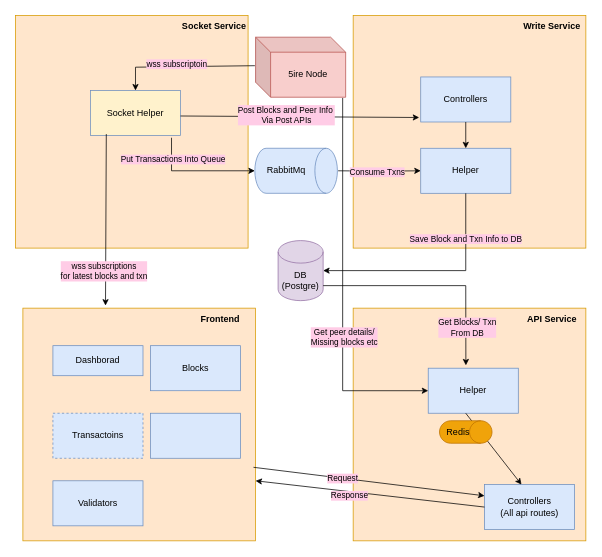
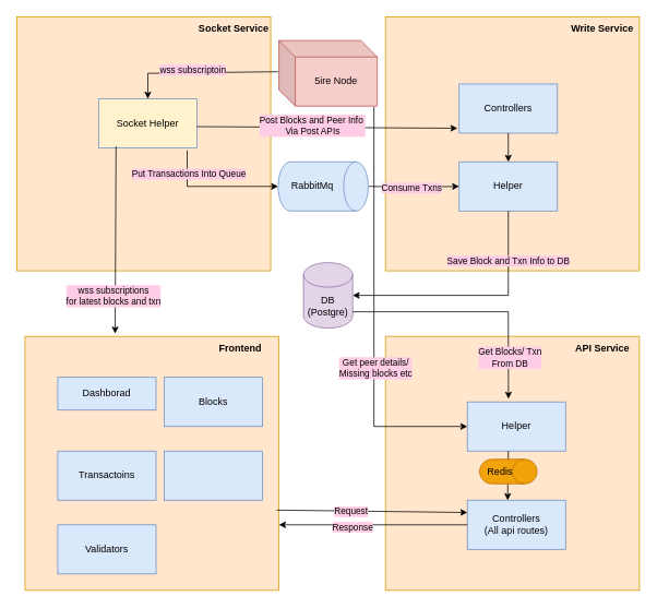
  <mxCell id="0" />
  <mxCell id="1" parent="0" />
  <mxCell id="2" value="" style="whiteSpace=wrap;html=1;aspect=fixed;fillColor=#ffe6cc;strokeColor=#d79b00;" vertex="1" parent="1"><mxGeometry x="20" y="20" width="310" height="310" as="geometry" /></mxCell>
  <mxCell id="3" value="" style="whiteSpace=wrap;html=1;aspect=fixed;fillColor=#ffe6cc;strokeColor=#d79b00;" vertex="1" parent="1"><mxGeometry x="470" y="20" width="310" height="310" as="geometry" /></mxCell>
  <mxCell id="4" value="5ire Node" style="shape=cube;whiteSpace=wrap;html=1;boundedLbl=1;backgroundOutline=1;darkOpacity=0.05;darkOpacity2=0.1;fillColor=#f8cecc;strokeColor=#b85450;" vertex="1" parent="1"><mxGeometry x="340" y="49" width="120" height="80" as="geometry" /></mxCell>
  <mxCell id="5" value="" style="whiteSpace=wrap;html=1;aspect=fixed;fillColor=#ffe6cc;strokeColor=#d79b00;" vertex="1" parent="1"><mxGeometry x="30" y="410" width="310" height="310" as="geometry" /></mxCell>
  <mxCell id="6" value="" style="whiteSpace=wrap;html=1;aspect=fixed;fillColor=#ffe6cc;strokeColor=#d79b00;" vertex="1" parent="1"><mxGeometry x="470" y="410" width="310" height="310" as="geometry" /></mxCell>
  <mxCell id="7" value="Socket Service" style="text;html=1;strokeColor=none;fillColor=none;align=center;verticalAlign=middle;whiteSpace=wrap;rounded=0;fontStyle=1" vertex="1" parent="1"><mxGeometry x="240" y="20" width="90" height="30" as="geometry" /></mxCell>
  <mxCell id="8" value="Write Service" style="text;html=1;strokeColor=none;fillColor=none;align=center;verticalAlign=middle;whiteSpace=wrap;rounded=0;fontStyle=1" vertex="1" parent="1"><mxGeometry x="690" y="20" width="90" height="30" as="geometry" /></mxCell>
  <mxCell id="9" value="Frontend" style="text;html=1;strokeColor=none;fillColor=none;align=center;verticalAlign=middle;whiteSpace=wrap;rounded=0;fontStyle=1" vertex="1" parent="1"><mxGeometry x="248" y="410" width="90" height="30" as="geometry" /></mxCell>
  <mxCell id="10" value="API Service" style="text;html=1;strokeColor=none;fillColor=none;align=center;verticalAlign=middle;whiteSpace=wrap;rounded=0;fontStyle=1" vertex="1" parent="1"><mxGeometry x="690" y="410" width="90" height="30" as="geometry" /></mxCell>
  <mxCell id="11" value="" style="shape=cylinder3;whiteSpace=wrap;html=1;boundedLbl=1;backgroundOutline=1;size=15;rotation=90;fillColor=#dae8fc;strokeColor=#6c8ebf;" vertex="1" parent="1"><mxGeometry x="364" y="172" width="60" height="110" as="geometry" /></mxCell>
  <mxCell id="12" value="Socket Helper" style="rounded=0;whiteSpace=wrap;html=1;fillColor=#fff2cc;strokeColor=#6c8ebf;" vertex="1" parent="1"><mxGeometry x="120" y="120" width="120" height="60" as="geometry" /></mxCell>
  <mxCell id="13" value="" style="endArrow=classic;html=1;rounded=0;entryX=0.5;entryY=0;entryDx=0;entryDy=0;exitX=-0.008;exitY=0.475;exitDx=0;exitDy=0;exitPerimeter=0;" edge="1" parent="1" source="4" target="12"><mxGeometry width="50" height="50" relative="1" as="geometry"><mxPoint x="360" y="250" as="sourcePoint" /><mxPoint x="410" y="200" as="targetPoint" /><Array as="points"><mxPoint x="180" y="89" /></Array></mxGeometry></mxCell>
  <mxCell id="14" value="wss subscriptoin" style="edgeLabel;html=1;align=center;verticalAlign=middle;resizable=0;points=[];labelBackgroundColor=#FFCCE6;" vertex="1" connectable="0" parent="13"><mxGeometry x="0.34" y="-4" relative="1" as="geometry"><mxPoint x="23" as="offset" /></mxGeometry></mxCell>
  <mxCell id="15" value="" style="edgeStyle=orthogonalEdgeStyle;rounded=0;orthogonalLoop=1;jettySize=auto;html=1;entryX=0;entryY=0.5;entryDx=0;entryDy=0;" edge="1" parent="1" target="20"><mxGeometry relative="1" as="geometry"><mxPoint x="450" y="227" as="sourcePoint" /></mxGeometry></mxCell>
  <mxCell id="16" value="Consume Txns" style="edgeLabel;html=1;align=center;verticalAlign=middle;resizable=0;points=[];labelBackgroundColor=#FFCCE6;" vertex="1" connectable="0" parent="15"><mxGeometry x="0.149" y="-1" relative="1" as="geometry"><mxPoint x="-11" as="offset" /></mxGeometry></mxCell>
  <mxCell id="17" value="RabbitMq" style="text;html=1;strokeColor=none;fillColor=none;align=center;verticalAlign=middle;whiteSpace=wrap;rounded=0;" vertex="1" parent="1"><mxGeometry x="351" y="211" width="60" height="30" as="geometry" /></mxCell>
  <mxCell id="18" value="" style="endArrow=classic;html=1;rounded=0;exitX=0.9;exitY=1.05;exitDx=0;exitDy=0;exitPerimeter=0;entryX=0.5;entryY=1;entryDx=0;entryDy=0;entryPerimeter=0;" edge="1" parent="1" source="12" target="11"><mxGeometry width="50" height="50" relative="1" as="geometry"><mxPoint x="360" y="250" as="sourcePoint" /><mxPoint x="410" y="200" as="targetPoint" /><Array as="points"><mxPoint x="228" y="227" /></Array></mxGeometry></mxCell>
  <mxCell id="19" value="Put Transactions Into Queue" style="edgeLabel;html=1;align=center;verticalAlign=middle;resizable=0;points=[];labelBackgroundColor=#FFCCE6;" vertex="1" connectable="0" parent="18"><mxGeometry x="-0.48" y="1" relative="1" as="geometry"><mxPoint y="-12" as="offset" /></mxGeometry></mxCell>
  <mxCell id="20" value="Helper" style="rounded=0;whiteSpace=wrap;html=1;fillColor=#dae8fc;strokeColor=#6c8ebf;" vertex="1" parent="1"><mxGeometry x="560" y="197" width="120" height="60" as="geometry" /></mxCell>
  <mxCell id="21" value="Controllers" style="rounded=0;whiteSpace=wrap;html=1;fillColor=#dae8fc;strokeColor=#6c8ebf;" vertex="1" parent="1"><mxGeometry x="560" y="102" width="120" height="60" as="geometry" /></mxCell>
  <mxCell id="22" value="DB&lt;br&gt;(Postgre)" style="shape=cylinder3;whiteSpace=wrap;html=1;boundedLbl=1;backgroundOutline=1;size=15;fillColor=#e1d5e7;strokeColor=#9673a6;" vertex="1" parent="1"><mxGeometry x="370" y="320" width="60" height="80" as="geometry" /></mxCell>
  <mxCell id="23" value="" style="endArrow=classic;html=1;rounded=0;exitX=0.5;exitY=1;exitDx=0;exitDy=0;entryX=1;entryY=0.5;entryDx=0;entryDy=0;entryPerimeter=0;" edge="1" parent="1" source="20" target="22"><mxGeometry width="50" height="50" relative="1" as="geometry"><mxPoint x="360" y="330" as="sourcePoint" /><mxPoint x="410" y="280" as="targetPoint" /><Array as="points"><mxPoint x="620" y="360" /></Array></mxGeometry></mxCell>
  <mxCell id="24" value="Save Block and Txn Info to DB" style="edgeLabel;html=1;align=center;verticalAlign=middle;resizable=0;points=[];labelBackgroundColor=#FFCCE6;" vertex="1" connectable="0" parent="23"><mxGeometry x="-0.59" y="-1" relative="1" as="geometry"><mxPoint as="offset" /></mxGeometry></mxCell>
  <mxCell id="25" value="" style="endArrow=classic;html=1;rounded=0;exitX=0.5;exitY=1;exitDx=0;exitDy=0;" edge="1" parent="1" source="21" target="20"><mxGeometry width="50" height="50" relative="1" as="geometry"><mxPoint x="360" y="330" as="sourcePoint" /><mxPoint x="410" y="280" as="targetPoint" /></mxGeometry></mxCell>
  <mxCell id="26" value="" style="endArrow=classic;html=1;rounded=0;exitX=1;exitY=0.5;exitDx=0;exitDy=0;entryX=-0.017;entryY=0.867;entryDx=0;entryDy=0;entryPerimeter=0;" edge="1" parent="1"><mxGeometry width="50" height="50" relative="1" as="geometry"><mxPoint x="240" y="154" as="sourcePoint" /><mxPoint x="557.96" y="156.02" as="targetPoint" /></mxGeometry></mxCell>
  <mxCell id="27" value="Post Blocks and Peer Info&amp;nbsp;&lt;br&gt;Via Post APIs" style="edgeLabel;html=1;align=center;verticalAlign=middle;resizable=0;points=[];labelBackgroundColor=#FFCCE6;" vertex="1" connectable="0" parent="26"><mxGeometry x="-0.119" y="2" relative="1" as="geometry"><mxPoint as="offset" /></mxGeometry></mxCell>
  <mxCell id="28" value="Helper" style="rounded=0;whiteSpace=wrap;html=1;fillColor=#dae8fc;strokeColor=#6c8ebf;" vertex="1" parent="1"><mxGeometry x="570" y="490" width="120" height="60" as="geometry" /></mxCell>
- <mxCell id="29" value="Controllers&lt;br&gt;(All api routes)" style="rounded=0;whiteSpace=wrap;html=1;fillColor=#dae8fc;strokeColor=#6c8ebf;" vertex="1" parent="1"><mxGeometry x="645" y="645" width="120" height="60" as="geometry" /></mxCell>
+ <mxCell id="29" value="Controllers&lt;br&gt;(All api routes)" style="rounded=0;whiteSpace=wrap;html=1;fillColor=#dae8fc;strokeColor=#6c8ebf;" vertex="1" parent="1"><mxGeometry x="570" y="610" width="120" height="60" as="geometry" /></mxCell>
  <mxCell id="30" value="" style="endArrow=classic;html=1;rounded=0;entryX=0.418;entryY=-0.063;entryDx=0;entryDy=0;entryPerimeter=0;" edge="1" parent="1" target="28"><mxGeometry width="50" height="50" relative="1" as="geometry"><mxPoint x="430" y="380" as="sourcePoint" /><mxPoint x="620" y="480" as="targetPoint" /><Array as="points"><mxPoint x="620" y="380" /></Array></mxGeometry></mxCell>
  <mxCell id="31" value="Get Blocks/ Txn&lt;br&gt;From DB" style="edgeLabel;html=1;align=center;verticalAlign=middle;resizable=0;points=[];labelBackgroundColor=#FFCCE6;" vertex="1" connectable="0" parent="30"><mxGeometry x="0.538" y="1" relative="1" as="geometry"><mxPoint y="18" as="offset" /></mxGeometry></mxCell>
  <mxCell id="32" value="" style="endArrow=classic;html=1;rounded=0;entryX=0.41;entryY=0;entryDx=0;entryDy=0;entryPerimeter=0;" edge="1" parent="1" target="29"><mxGeometry width="50" height="50" relative="1" as="geometry"><mxPoint x="620" y="550" as="sourcePoint" /><mxPoint x="350" y="600" as="targetPoint" /></mxGeometry></mxCell>
  <mxCell id="33" value="" style="shape=cylinder3;whiteSpace=wrap;html=1;boundedLbl=1;backgroundOutline=1;size=15;rotation=90;fillColor=#f0a30a;fontColor=#000000;strokeColor=#BD7000;" vertex="1" parent="1"><mxGeometry x="605" y="540" width="30" height="70" as="geometry" /></mxCell>
  <mxCell id="34" value="Redis" style="text;html=1;strokeColor=none;fillColor=none;align=center;verticalAlign=middle;whiteSpace=wrap;rounded=0;" vertex="1" parent="1"><mxGeometry x="580" y="560" width="60" height="30" as="geometry" /></mxCell>
  <mxCell id="35" value="Dashborad" style="rounded=0;whiteSpace=wrap;html=1;fillColor=#dae8fc;strokeColor=#6c8ebf;" vertex="1" parent="1"><mxGeometry x="70" y="460" width="120" height="40" as="geometry" /></mxCell>
  <mxCell id="36" value="Blocks" style="rounded=0;whiteSpace=wrap;html=1;fillColor=#dae8fc;strokeColor=#6c8ebf;" vertex="1" parent="1"><mxGeometry x="200" y="460" width="120" height="60" as="geometry" /></mxCell>
- <mxCell id="37" value="Transactoins" style="rounded=0;whiteSpace=wrap;html=1;fillColor=#dae8fc;strokeColor=#6c8ebf;dashed=1;" vertex="1" parent="1"><mxGeometry x="70" y="550" width="120" height="60" as="geometry" /></mxCell>
+ <mxCell id="37" value="Transactoins" style="rounded=0;whiteSpace=wrap;html=1;fillColor=#dae8fc;strokeColor=#6c8ebf;" vertex="1" parent="1"><mxGeometry x="70" y="550" width="120" height="60" as="geometry" /></mxCell>
  <mxCell id="38" value="" style="rounded=0;whiteSpace=wrap;html=1;fillColor=#dae8fc;strokeColor=#6c8ebf;" vertex="1" parent="1"><mxGeometry x="200" y="550" width="120" height="60" as="geometry" /></mxCell>
  <mxCell id="39" value="Validators" style="rounded=0;whiteSpace=wrap;html=1;fillColor=#dae8fc;strokeColor=#6c8ebf;" vertex="1" parent="1"><mxGeometry x="70" y="640" width="120" height="60" as="geometry" /></mxCell>
  <mxCell id="40" value="" style="endArrow=classic;html=1;rounded=0;exitX=0.176;exitY=0.968;exitDx=0;exitDy=0;exitPerimeter=0;entryX=0.355;entryY=-0.011;entryDx=0;entryDy=0;entryPerimeter=0;" edge="1" parent="1" source="12" target="5"><mxGeometry width="50" height="50" relative="1" as="geometry"><mxPoint x="300" y="380" as="sourcePoint" /><mxPoint x="350" y="330" as="targetPoint" /></mxGeometry></mxCell>
  <mxCell id="41" value="wss subscriptions&lt;br&gt;for latest blocks and txn" style="edgeLabel;html=1;align=center;verticalAlign=middle;resizable=0;points=[];labelBackgroundColor=#FFCCE6;" vertex="1" connectable="0" parent="40"><mxGeometry x="0.259" y="-3" relative="1" as="geometry"><mxPoint y="38" as="offset" /></mxGeometry></mxCell>
  <mxCell id="42" value="" style="endArrow=classic;html=1;rounded=0;exitX=0.991;exitY=0.684;exitDx=0;exitDy=0;exitPerimeter=0;entryX=0;entryY=0.25;entryDx=0;entryDy=0;" edge="1" parent="1" source="5" target="29"><mxGeometry width="50" height="50" relative="1" as="geometry"><mxPoint x="300" y="510" as="sourcePoint" /><mxPoint x="390" y="610" as="targetPoint" /></mxGeometry></mxCell>
  <mxCell id="43" value="Request" style="edgeLabel;html=1;align=center;verticalAlign=middle;resizable=0;points=[];labelBackgroundColor=#FFCCE6;" vertex="1" connectable="0" parent="42"><mxGeometry x="-0.23" relative="1" as="geometry"><mxPoint as="offset" /></mxGeometry></mxCell>
  <mxCell id="44" value="" style="endArrow=classic;html=1;rounded=0;exitX=0;exitY=0.5;exitDx=0;exitDy=0;" edge="1" parent="1" source="29"><mxGeometry width="50" height="50" relative="1" as="geometry"><mxPoint x="300" y="610" as="sourcePoint" /><mxPoint x="340" y="640" as="targetPoint" /></mxGeometry></mxCell>
  <mxCell id="45" value="Response" style="edgeLabel;html=1;align=center;verticalAlign=middle;resizable=0;points=[];labelBackgroundColor=#FFCCE6;" vertex="1" connectable="0" parent="44"><mxGeometry x="0.021" y="2" relative="1" as="geometry"><mxPoint x="-24" as="offset" /></mxGeometry></mxCell>
  <mxCell id="46" value="" style="endArrow=classic;html=1;rounded=0;entryX=0;entryY=0.5;entryDx=0;entryDy=0;" edge="1" parent="1" target="28"><mxGeometry width="50" height="50" relative="1" as="geometry"><mxPoint x="456" y="130" as="sourcePoint" /><mxPoint x="456" y="510" as="targetPoint" /><Array as="points"><mxPoint x="456" y="520" /></Array></mxGeometry></mxCell>
  <mxCell id="47" value="Get peer details/&lt;br&gt;Missing blocks etc" style="edgeLabel;html=1;align=center;verticalAlign=middle;resizable=0;points=[];labelBackgroundColor=#FFCCE6;" vertex="1" connectable="0" parent="46"><mxGeometry x="0.26" y="1" relative="1" as="geometry"><mxPoint as="offset" /></mxGeometry></mxCell>
